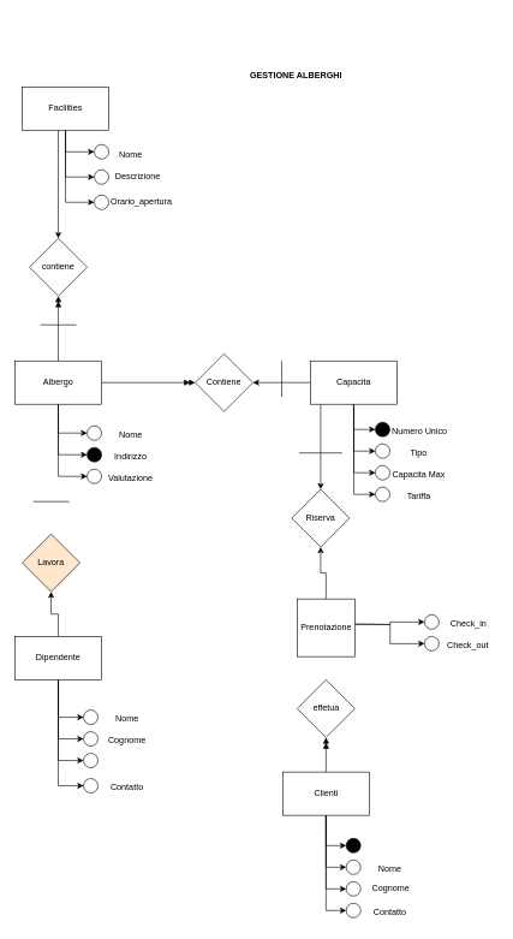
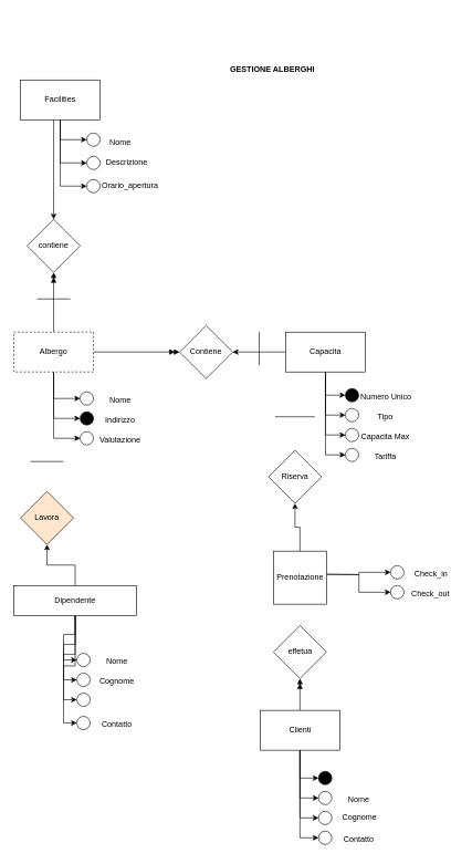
  <mxCell id="0" />
  <mxCell id="1" parent="0" />
  <mxCell id="2" value="&lt;b&gt;GESTIONE ALBERGHI&lt;/b&gt;" style="text;html=1;align=center;verticalAlign=middle;whiteSpace=wrap;rounded=0;" vertex="1" parent="1"><mxGeometry x="244.5" y="20" width="330" height="170" as="geometry" /></mxCell>
  <mxCell id="3" style="edgeStyle=orthogonalEdgeStyle;rounded=0;orthogonalLoop=1;jettySize=auto;html=1;entryX=0;entryY=0.5;entryDx=0;entryDy=0;" edge="1" parent="1" source="8" target="9"><mxGeometry relative="1" as="geometry" /></mxCell>
  <mxCell id="4" style="edgeStyle=orthogonalEdgeStyle;rounded=0;orthogonalLoop=1;jettySize=auto;html=1;entryX=0;entryY=0.5;entryDx=0;entryDy=0;" edge="1" parent="1" source="8" target="11"><mxGeometry relative="1" as="geometry" /></mxCell>
  <mxCell id="5" style="edgeStyle=orthogonalEdgeStyle;rounded=0;orthogonalLoop=1;jettySize=auto;html=1;entryX=0;entryY=0.5;entryDx=0;entryDy=0;" edge="1" parent="1" source="8" target="13"><mxGeometry relative="1" as="geometry" /></mxCell>
  <mxCell id="6" style="edgeStyle=orthogonalEdgeStyle;rounded=0;orthogonalLoop=1;jettySize=auto;html=1;entryX=0;entryY=0.5;entryDx=0;entryDy=0;endArrow=doubleBlock;endFill=1;" edge="1" parent="1" source="8" target="43"><mxGeometry relative="1" as="geometry" /></mxCell>
  <mxCell id="7" style="edgeStyle=orthogonalEdgeStyle;rounded=0;orthogonalLoop=1;jettySize=auto;html=1;entryX=0.5;entryY=1;entryDx=0;entryDy=0;endArrow=doubleBlock;endFill=1;" edge="1" parent="1" source="8" target="70"><mxGeometry relative="1" as="geometry" /></mxCell>
- <mxCell id="8" value="Albergo" style="rounded=0;whiteSpace=wrap;html=1;" vertex="1" parent="1"><mxGeometry x="20" y="500" width="120" height="60" as="geometry" /></mxCell>
+ <mxCell id="8" value="Albergo" style="rounded=0;whiteSpace=wrap;html=1;dashed=1;" vertex="1" parent="1"><mxGeometry x="20" y="500" width="120" height="60" as="geometry" /></mxCell>
  <mxCell id="9" value="" style="ellipse;whiteSpace=wrap;html=1;aspect=fixed;" vertex="1" parent="1"><mxGeometry x="120" y="590" width="20" height="20" as="geometry" /></mxCell>
  <mxCell id="10" value="Nome" style="text;html=1;align=center;verticalAlign=middle;resizable=0;points=[];autosize=1;strokeColor=none;fillColor=none;" vertex="1" parent="1"><mxGeometry x="150" y="588" width="60" height="30" as="geometry" /></mxCell>
  <mxCell id="11" value="" style="ellipse;whiteSpace=wrap;html=1;aspect=fixed;fillColor=#000000;" vertex="1" parent="1"><mxGeometry x="120" y="620" width="20" height="20" as="geometry" /></mxCell>
  <mxCell id="12" value="Indirizzo" style="text;html=1;align=center;verticalAlign=middle;resizable=0;points=[];autosize=1;strokeColor=none;fillColor=none;" vertex="1" parent="1"><mxGeometry x="145" y="618" width="70" height="30" as="geometry" /></mxCell>
  <mxCell id="13" value="" style="ellipse;whiteSpace=wrap;html=1;aspect=fixed;" vertex="1" parent="1"><mxGeometry x="120" y="650" width="20" height="20" as="geometry" /></mxCell>
  <mxCell id="14" value="Valutazione" style="text;html=1;align=center;verticalAlign=middle;resizable=0;points=[];autosize=1;strokeColor=none;fillColor=none;" vertex="1" parent="1"><mxGeometry x="135" y="648" width="90" height="30" as="geometry" /></mxCell>
  <mxCell id="15" style="edgeStyle=orthogonalEdgeStyle;rounded=0;orthogonalLoop=1;jettySize=auto;html=1;entryX=0;entryY=0.5;entryDx=0;entryDy=0;" edge="1" parent="1" source="21" target="22"><mxGeometry relative="1" as="geometry" /></mxCell>
  <mxCell id="16" style="edgeStyle=orthogonalEdgeStyle;rounded=0;orthogonalLoop=1;jettySize=auto;html=1;entryX=0;entryY=0.5;entryDx=0;entryDy=0;" edge="1" parent="1" source="21" target="24"><mxGeometry relative="1" as="geometry" /></mxCell>
  <mxCell id="17" style="edgeStyle=orthogonalEdgeStyle;rounded=0;orthogonalLoop=1;jettySize=auto;html=1;entryX=0;entryY=0.5;entryDx=0;entryDy=0;" edge="1" parent="1" source="21" target="26"><mxGeometry relative="1" as="geometry" /></mxCell>
  <mxCell id="18" style="edgeStyle=orthogonalEdgeStyle;rounded=0;orthogonalLoop=1;jettySize=auto;html=1;entryX=0;entryY=0.5;entryDx=0;entryDy=0;" edge="1" parent="1" source="21" target="28"><mxGeometry relative="1" as="geometry" /></mxCell>
  <mxCell id="19" style="edgeStyle=orthogonalEdgeStyle;rounded=0;orthogonalLoop=1;jettySize=auto;html=1;entryX=1;entryY=0.5;entryDx=0;entryDy=0;endArrow=classic;endFill=1;" edge="1" parent="1" source="21" target="43"><mxGeometry relative="1" as="geometry" /></mxCell>
- <mxCell id="20" style="edgeStyle=orthogonalEdgeStyle;rounded=0;orthogonalLoop=1;jettySize=auto;html=1;entryX=0.5;entryY=0;entryDx=0;entryDy=0;" edge="1" parent="1" source="21" target="68"><mxGeometry relative="1" as="geometry"><Array as="points"><mxPoint x="444" y="590" /><mxPoint x="444" y="590" /></Array></mxGeometry></mxCell>
  <mxCell id="21" value="Capacita" style="rounded=0;whiteSpace=wrap;html=1;" vertex="1" parent="1"><mxGeometry x="430" y="500" width="120" height="60" as="geometry" /></mxCell>
  <mxCell id="22" value="" style="ellipse;whiteSpace=wrap;html=1;aspect=fixed;fillColor=#000000;" vertex="1" parent="1"><mxGeometry x="520" y="585" width="20" height="20" as="geometry" /></mxCell>
  <mxCell id="23" value="Numero Unico" style="text;html=1;align=center;verticalAlign=middle;resizable=0;points=[];autosize=1;strokeColor=none;fillColor=none;" vertex="1" parent="1"><mxGeometry x="531" y="583" width="100" height="30" as="geometry" /></mxCell>
  <mxCell id="24" value="" style="ellipse;whiteSpace=wrap;html=1;aspect=fixed;" vertex="1" parent="1"><mxGeometry x="520" y="615" width="20" height="20" as="geometry" /></mxCell>
  <mxCell id="25" value="Tipo" style="text;html=1;align=center;verticalAlign=middle;resizable=0;points=[];autosize=1;strokeColor=none;fillColor=none;" vertex="1" parent="1"><mxGeometry x="555" y="613" width="50" height="30" as="geometry" /></mxCell>
  <mxCell id="26" value="" style="ellipse;whiteSpace=wrap;html=1;aspect=fixed;" vertex="1" parent="1"><mxGeometry x="520" y="645" width="20" height="20" as="geometry" /></mxCell>
  <mxCell id="27" value="Capacita Max" style="text;html=1;align=center;verticalAlign=middle;resizable=0;points=[];autosize=1;strokeColor=none;fillColor=none;" vertex="1" parent="1"><mxGeometry x="530" y="643" width="100" height="30" as="geometry" /></mxCell>
  <mxCell id="28" value="" style="ellipse;whiteSpace=wrap;html=1;aspect=fixed;" vertex="1" parent="1"><mxGeometry x="520" y="675" width="20" height="20" as="geometry" /></mxCell>
  <mxCell id="29" value="Tariffa" style="text;html=1;align=center;verticalAlign=middle;resizable=0;points=[];autosize=1;strokeColor=none;fillColor=none;" vertex="1" parent="1"><mxGeometry x="550" y="673" width="60" height="30" as="geometry" /></mxCell>
  <mxCell id="30" style="edgeStyle=orthogonalEdgeStyle;rounded=0;orthogonalLoop=1;jettySize=auto;html=1;entryX=0;entryY=0.5;entryDx=0;entryDy=0;" edge="1" source="35" target="36" parent="1"><mxGeometry relative="1" as="geometry" /></mxCell>
  <mxCell id="31" style="edgeStyle=orthogonalEdgeStyle;rounded=0;orthogonalLoop=1;jettySize=auto;html=1;entryX=0;entryY=0.5;entryDx=0;entryDy=0;" edge="1" source="35" target="37" parent="1"><mxGeometry relative="1" as="geometry" /></mxCell>
  <mxCell id="32" style="edgeStyle=orthogonalEdgeStyle;rounded=0;orthogonalLoop=1;jettySize=auto;html=1;entryX=0;entryY=0.5;entryDx=0;entryDy=0;" edge="1" source="35" target="39" parent="1"><mxGeometry relative="1" as="geometry" /></mxCell>
  <mxCell id="33" style="edgeStyle=orthogonalEdgeStyle;rounded=0;orthogonalLoop=1;jettySize=auto;html=1;entryX=0;entryY=0.5;entryDx=0;entryDy=0;" edge="1" source="35" target="41" parent="1"><mxGeometry relative="1" as="geometry" /></mxCell>
  <mxCell id="34" style="edgeStyle=orthogonalEdgeStyle;rounded=0;orthogonalLoop=1;jettySize=auto;html=1;entryX=0.5;entryY=1;entryDx=0;entryDy=0;endArrow=doubleBlock;endFill=1;" edge="1" parent="1" source="35" target="67"><mxGeometry relative="1" as="geometry" /></mxCell>
  <mxCell id="35" value="Clienti" style="rounded=0;whiteSpace=wrap;html=1;" vertex="1" parent="1"><mxGeometry x="391.5" y="1070" width="120" height="60" as="geometry" /></mxCell>
  <mxCell id="36" value="" style="ellipse;whiteSpace=wrap;html=1;aspect=fixed;fillColor=#000000;" vertex="1" parent="1"><mxGeometry x="479.5" y="1162" width="20" height="20" as="geometry" /></mxCell>
  <mxCell id="37" value="" style="ellipse;whiteSpace=wrap;html=1;aspect=fixed;" vertex="1" parent="1"><mxGeometry x="479.5" y="1192" width="20" height="20" as="geometry" /></mxCell>
  <mxCell id="38" value="Nome" style="text;html=1;align=center;verticalAlign=middle;resizable=0;points=[];autosize=1;strokeColor=none;fillColor=none;" vertex="1" parent="1"><mxGeometry x="509.5" y="1190" width="60" height="30" as="geometry" /></mxCell>
  <mxCell id="39" value="" style="ellipse;whiteSpace=wrap;html=1;aspect=fixed;" vertex="1" parent="1"><mxGeometry x="479.5" y="1222" width="20" height="20" as="geometry" /></mxCell>
  <mxCell id="40" value="Cognome" style="text;html=1;align=center;verticalAlign=middle;resizable=0;points=[];autosize=1;strokeColor=none;fillColor=none;" vertex="1" parent="1"><mxGeometry x="500.5" y="1217" width="80" height="30" as="geometry" /></mxCell>
  <mxCell id="41" value="" style="ellipse;whiteSpace=wrap;html=1;aspect=fixed;" vertex="1" parent="1"><mxGeometry x="479.5" y="1252" width="20" height="20" as="geometry" /></mxCell>
  <mxCell id="42" value="Contatto" style="text;html=1;align=center;verticalAlign=middle;resizable=0;points=[];autosize=1;strokeColor=none;fillColor=none;" vertex="1" parent="1"><mxGeometry x="504.5" y="1250" width="70" height="30" as="geometry" /></mxCell>
  <mxCell id="43" value="Contiene" style="rhombus;whiteSpace=wrap;html=1;" vertex="1" parent="1"><mxGeometry x="270" y="490" width="80" height="80" as="geometry" /></mxCell>
  <mxCell id="44" value="" style="endArrow=none;html=1;rounded=0;" edge="1" parent="1"><mxGeometry width="50" height="50" relative="1" as="geometry"><mxPoint x="390" y="550" as="sourcePoint" /><mxPoint x="390" y="500" as="targetPoint" /></mxGeometry></mxCell>
  <mxCell id="45" style="edgeStyle=orthogonalEdgeStyle;rounded=0;orthogonalLoop=1;jettySize=auto;html=1;entryX=0;entryY=0.5;entryDx=0;entryDy=0;" edge="1" parent="1" source="50" target="57"><mxGeometry relative="1" as="geometry" /></mxCell>
  <mxCell id="46" style="edgeStyle=orthogonalEdgeStyle;rounded=0;orthogonalLoop=1;jettySize=auto;html=1;entryX=0;entryY=0.5;entryDx=0;entryDy=0;" edge="1" parent="1" source="50" target="59"><mxGeometry relative="1" as="geometry" /></mxCell>
  <mxCell id="47" style="edgeStyle=orthogonalEdgeStyle;rounded=0;orthogonalLoop=1;jettySize=auto;html=1;entryX=0;entryY=0.5;entryDx=0;entryDy=0;" edge="1" parent="1" source="50" target="61"><mxGeometry relative="1" as="geometry" /></mxCell>
  <mxCell id="48" style="edgeStyle=orthogonalEdgeStyle;rounded=0;orthogonalLoop=1;jettySize=auto;html=1;entryX=0;entryY=0.5;entryDx=0;entryDy=0;" edge="1" parent="1" source="50" target="62"><mxGeometry relative="1" as="geometry" /></mxCell>
  <mxCell id="49" style="edgeStyle=orthogonalEdgeStyle;rounded=0;orthogonalLoop=1;jettySize=auto;html=1;entryX=0.5;entryY=1;entryDx=0;entryDy=0;" edge="1" parent="1" source="50" target="64"><mxGeometry relative="1" as="geometry" /></mxCell>
- <mxCell id="50" value="Dipendente" style="rounded=0;whiteSpace=wrap;html=1;" vertex="1" parent="1"><mxGeometry x="20" y="882" width="120" height="60" as="geometry" /></mxCell>
+ <mxCell id="50" value="Dipendente" style="rounded=0;whiteSpace=wrap;html=1;" vertex="1" parent="1"><mxGeometry x="20" y="882" width="185" height="45" as="geometry" /></mxCell>
  <mxCell id="51" style="edgeStyle=orthogonalEdgeStyle;rounded=0;orthogonalLoop=1;jettySize=auto;html=1;exitX=1;exitY=0.5;exitDx=0;exitDy=0;entryX=0;entryY=0.5;entryDx=0;entryDy=0;" edge="1" parent="1" target="53"><mxGeometry relative="1" as="geometry"><mxPoint x="491.5" y="865" as="sourcePoint" /></mxGeometry></mxCell>
  <mxCell id="52" style="edgeStyle=orthogonalEdgeStyle;rounded=0;orthogonalLoop=1;jettySize=auto;html=1;entryX=0;entryY=0.5;entryDx=0;entryDy=0;" edge="1" parent="1" target="55"><mxGeometry relative="1" as="geometry"><mxPoint x="491.5" y="865" as="sourcePoint" /></mxGeometry></mxCell>
  <mxCell id="53" value="" style="ellipse;whiteSpace=wrap;html=1;aspect=fixed;fillColor=#FFFFFF;" vertex="1" parent="1"><mxGeometry x="588.25" y="852" width="20" height="20" as="geometry" /></mxCell>
  <mxCell id="54" value="Check_in" style="text;html=1;align=center;verticalAlign=middle;resizable=0;points=[];autosize=1;strokeColor=none;fillColor=none;" vertex="1" parent="1"><mxGeometry x="614.25" y="850" width="70" height="30" as="geometry" /></mxCell>
  <mxCell id="55" value="" style="ellipse;whiteSpace=wrap;html=1;aspect=fixed;fillColor=#FFFFFF;" vertex="1" parent="1"><mxGeometry x="588.25" y="882" width="20" height="20" as="geometry" /></mxCell>
  <mxCell id="56" value="Check_out" style="text;html=1;align=center;verticalAlign=middle;resizable=0;points=[];autosize=1;strokeColor=none;fillColor=none;" vertex="1" parent="1"><mxGeometry x="608.25" y="880" width="80" height="30" as="geometry" /></mxCell>
  <mxCell id="57" value="" style="ellipse;whiteSpace=wrap;html=1;aspect=fixed;" vertex="1" parent="1"><mxGeometry x="115" y="984" width="20" height="20" as="geometry" /></mxCell>
  <mxCell id="58" value="Nome" style="text;html=1;align=center;verticalAlign=middle;resizable=0;points=[];autosize=1;strokeColor=none;fillColor=none;" vertex="1" parent="1"><mxGeometry x="145" y="982" width="60" height="30" as="geometry" /></mxCell>
  <mxCell id="59" value="" style="ellipse;whiteSpace=wrap;html=1;aspect=fixed;fillColor=#FFFFFF;" vertex="1" parent="1"><mxGeometry x="115" y="1014" width="20" height="20" as="geometry" /></mxCell>
  <mxCell id="60" value="Cognome" style="text;html=1;align=center;verticalAlign=middle;resizable=0;points=[];autosize=1;strokeColor=none;fillColor=none;" vertex="1" parent="1"><mxGeometry x="135" y="1012" width="80" height="30" as="geometry" /></mxCell>
  <mxCell id="61" value="" style="ellipse;whiteSpace=wrap;html=1;aspect=fixed;" vertex="1" parent="1"><mxGeometry x="115" y="1044" width="20" height="20" as="geometry" /></mxCell>
  <mxCell id="62" value="" style="ellipse;whiteSpace=wrap;html=1;aspect=fixed;" vertex="1" parent="1"><mxGeometry x="115" y="1079" width="20" height="20" as="geometry" /></mxCell>
  <mxCell id="63" value="Contatto" style="text;html=1;align=center;verticalAlign=middle;resizable=0;points=[];autosize=1;strokeColor=none;fillColor=none;" vertex="1" parent="1"><mxGeometry x="140" y="1077" width="70" height="30" as="geometry" /></mxCell>
  <mxCell id="64" value="Lavora" style="rhombus;whiteSpace=wrap;html=1;fillColor=#ffe6cc;" vertex="1" parent="1"><mxGeometry x="30" y="740" width="80" height="80" as="geometry" /></mxCell>
  <mxCell id="65" style="edgeStyle=orthogonalEdgeStyle;rounded=0;orthogonalLoop=1;jettySize=auto;html=1;entryX=0.5;entryY=1;entryDx=0;entryDy=0;" edge="1" parent="1" source="66" target="68"><mxGeometry relative="1" as="geometry" /></mxCell>
  <mxCell id="66" value="Prenotazione" style="whiteSpace=wrap;html=1;aspect=fixed;" vertex="1" parent="1"><mxGeometry x="411.5" y="830" width="80" height="80" as="geometry" /></mxCell>
  <mxCell id="67" value="effetua" style="rhombus;whiteSpace=wrap;html=1;" vertex="1" parent="1"><mxGeometry x="411.5" y="942" width="80" height="80" as="geometry" /></mxCell>
  <mxCell id="68" value="Riserva" style="rhombus;whiteSpace=wrap;html=1;" vertex="1" parent="1"><mxGeometry x="404" y="678" width="80" height="80" as="geometry" /></mxCell>
  <mxCell id="69" value="" style="endArrow=none;html=1;rounded=0;" edge="1" parent="1"><mxGeometry width="50" height="50" relative="1" as="geometry"><mxPoint x="414" y="627.5" as="sourcePoint" /><mxPoint x="474" y="627.5" as="targetPoint" /></mxGeometry></mxCell>
  <mxCell id="70" value="contiene" style="rhombus;whiteSpace=wrap;html=1;" vertex="1" parent="1"><mxGeometry x="40" y="330" width="80" height="80" as="geometry" /></mxCell>
  <mxCell id="71" style="edgeStyle=orthogonalEdgeStyle;rounded=0;orthogonalLoop=1;jettySize=auto;html=1;entryX=0;entryY=0.5;entryDx=0;entryDy=0;" edge="1" parent="1" source="75" target="79"><mxGeometry relative="1" as="geometry" /></mxCell>
  <mxCell id="72" style="edgeStyle=orthogonalEdgeStyle;rounded=0;orthogonalLoop=1;jettySize=auto;html=1;entryX=0;entryY=0.5;entryDx=0;entryDy=0;" edge="1" parent="1" source="75" target="80"><mxGeometry relative="1" as="geometry" /></mxCell>
  <mxCell id="73" style="edgeStyle=orthogonalEdgeStyle;rounded=0;orthogonalLoop=1;jettySize=auto;html=1;entryX=0;entryY=0.5;entryDx=0;entryDy=0;" edge="1" parent="1" source="75" target="81"><mxGeometry relative="1" as="geometry" /></mxCell>
  <mxCell id="74" style="edgeStyle=orthogonalEdgeStyle;rounded=0;orthogonalLoop=1;jettySize=auto;html=1;entryX=0.5;entryY=0;entryDx=0;entryDy=0;" edge="1" parent="1" source="75" target="70"><mxGeometry relative="1" as="geometry"><Array as="points"><mxPoint x="80" y="220" /><mxPoint x="80" y="220" /></Array></mxGeometry></mxCell>
  <mxCell id="75" value="Facilities" style="rounded=0;whiteSpace=wrap;html=1;" vertex="1" parent="1"><mxGeometry x="30" y="120" width="120" height="60" as="geometry" /></mxCell>
  <mxCell id="76" value="Nome" style="text;html=1;align=center;verticalAlign=middle;resizable=0;points=[];autosize=1;strokeColor=none;fillColor=none;" vertex="1" parent="1"><mxGeometry x="150" y="200" width="60" height="30" as="geometry" /></mxCell>
  <mxCell id="77" value="Descrizione" style="text;html=1;align=center;verticalAlign=middle;resizable=0;points=[];autosize=1;strokeColor=none;fillColor=none;" vertex="1" parent="1"><mxGeometry x="145" y="230" width="90" height="30" as="geometry" /></mxCell>
  <mxCell id="78" value="Orario_apertura" style="text;html=1;align=center;verticalAlign=middle;resizable=0;points=[];autosize=1;strokeColor=none;fillColor=none;" vertex="1" parent="1"><mxGeometry x="140" y="265" width="110" height="30" as="geometry" /></mxCell>
  <mxCell id="79" value="" style="ellipse;whiteSpace=wrap;html=1;aspect=fixed;" vertex="1" parent="1"><mxGeometry x="130" y="200" width="20" height="20" as="geometry" /></mxCell>
  <mxCell id="80" value="" style="ellipse;whiteSpace=wrap;html=1;aspect=fixed;" vertex="1" parent="1"><mxGeometry x="130" y="235" width="20" height="20" as="geometry" /></mxCell>
  <mxCell id="81" value="" style="ellipse;whiteSpace=wrap;html=1;aspect=fixed;" vertex="1" parent="1"><mxGeometry x="130" y="270" width="20" height="20" as="geometry" /></mxCell>
  <mxCell id="82" value="" style="endArrow=none;html=1;rounded=0;" edge="1" parent="1"><mxGeometry width="50" height="50" relative="1" as="geometry"><mxPoint x="55" y="450" as="sourcePoint" /><mxPoint x="105" y="450" as="targetPoint" /></mxGeometry></mxCell>
  <mxCell id="83" value="" style="endArrow=none;html=1;rounded=0;" edge="1" parent="1"><mxGeometry width="50" height="50" relative="1" as="geometry"><mxPoint x="45" y="695" as="sourcePoint" /><mxPoint x="95" y="695" as="targetPoint" /></mxGeometry></mxCell>
